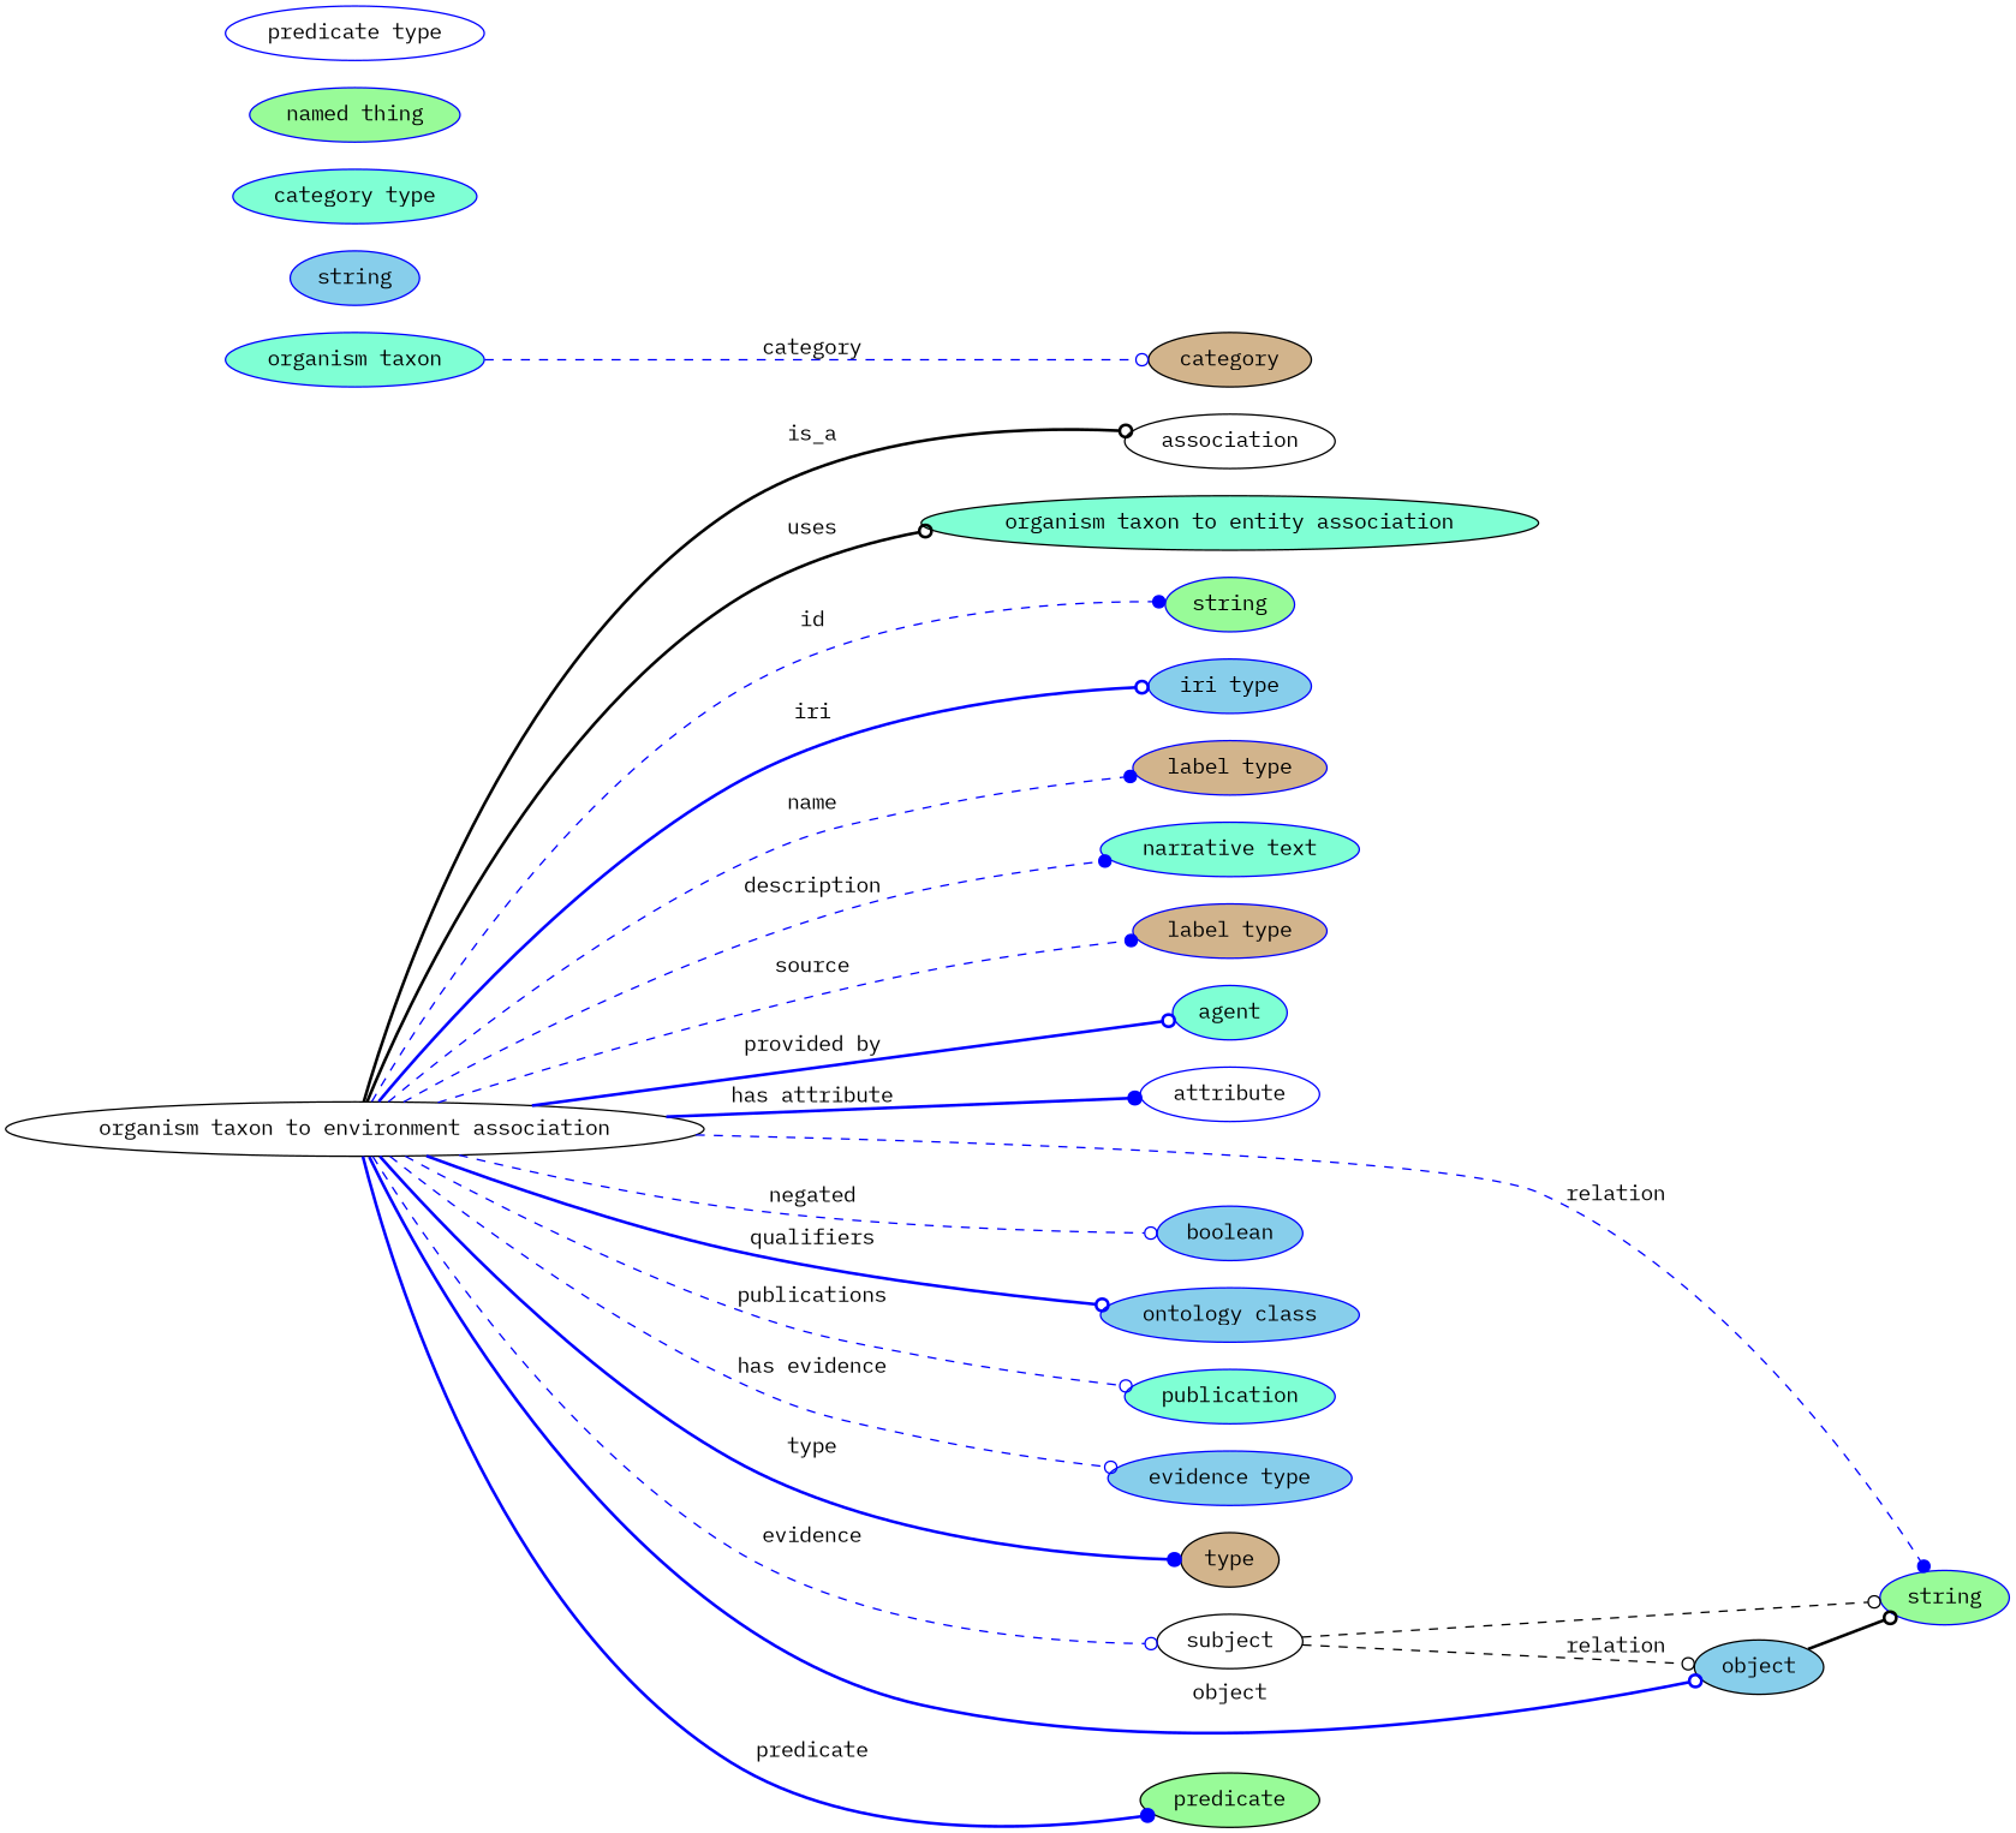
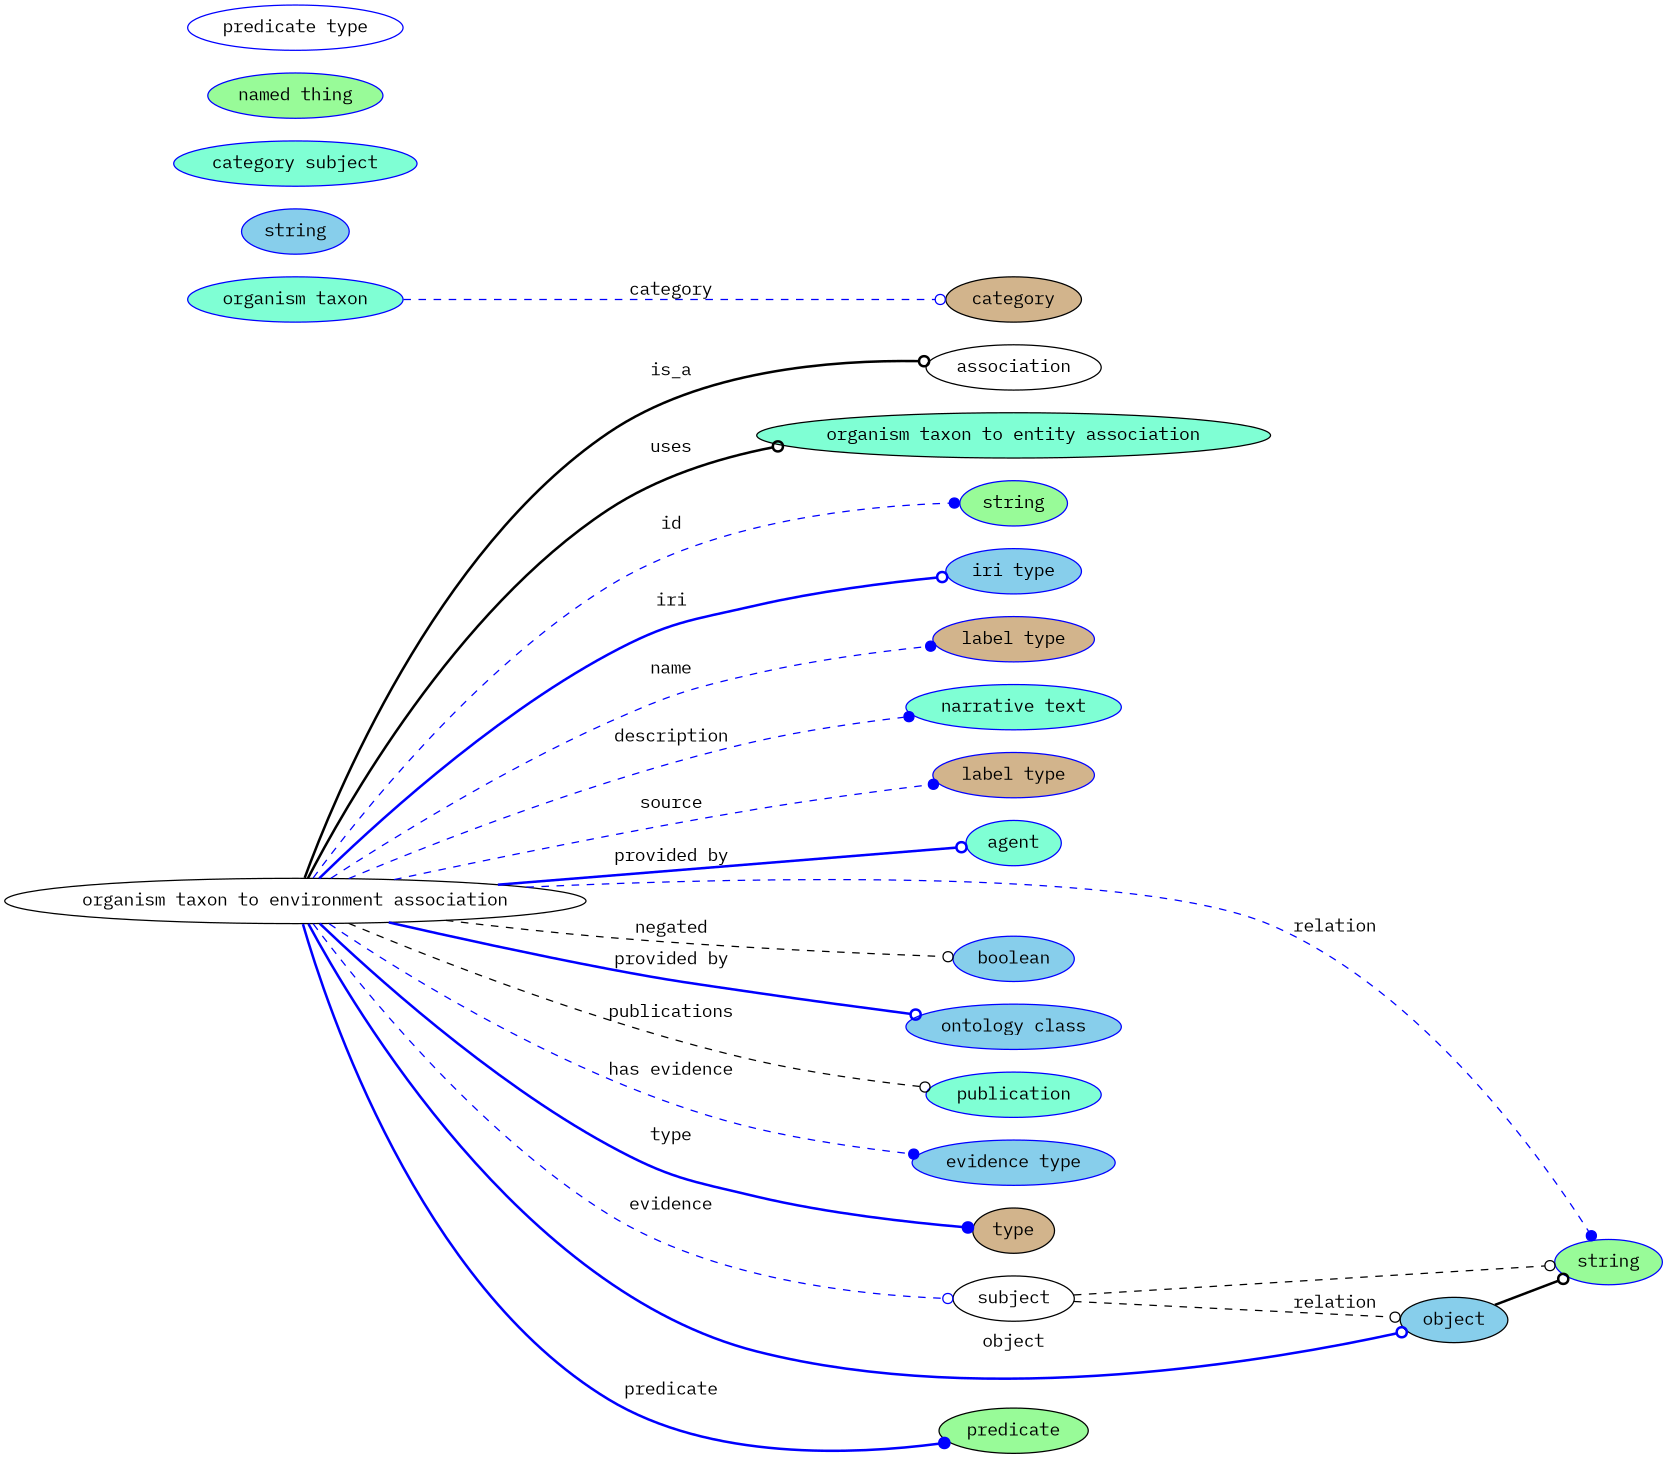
  digraph {
    fontname="IBM Plex Mono"
    rankdir=LR
    node [fillcolor=aquamarine fontname="IBM Plex Mono" style=filled color=blue]
    edge [arrowhead=odot fontname="IBM Plex Mono" style=dashed color=blue]
    n1 [fillcolor=white height=0.5 label="organism taxon to environment association" width=5.8856 color=""]
    association [fillcolor=white height=0.5 width=1.7332 color=""]
    "organism taxon to entity association" [height=0.5 width=5.0009 color=""]
    n4 [fillcolor=palegreen height=0.5 label=string width=1.0652]
    n5 [fillcolor=skyblue height=0.5 label="iri type" width=1.2277]
    n6 [fillcolor=tan height=0.5 label="label type" width=1.5707]
    n7 [height=0.5 label="narrative text" width=2.0943]
    n8 [fillcolor=tan height=0.5 label="label type" width=1.5707]
    n9 [height=0.5 label=agent width=1.0291]
-   n10 [fillcolor=white height=0.5 label=attribute width=1.4443]
    n11 [fillcolor=palegreen height=0.5 label=string width=1.0652]
    n12 [fillcolor=skyblue height=0.5 label=boolean width=1.2999]
    n13 [fillcolor=skyblue height=0.5 label="ontology class" width=2.1304]
    n14 [height=0.5 label=publication width=1.7332]
    n15 [fillcolor=skyblue height=0.5 label="evidence type" width=2.0943]
    type [fillcolor=tan height=0.5 width=0.86659 color=""]
    subject [fillcolor=white height=0.5 width=1.2277 color=""]
    object [fillcolor=skyblue height=0.5 width=1.0832 color=""]
    predicate [fillcolor=palegreen height=0.5 width=1.5165 color=""]
    category [fillcolor=tan height=0.5 width=1.4263 color=""]
    n21 [fillcolor=skyblue height=0.5 label=string width=1.0652]
-   n22 [height=0.5 label="category type" width=2.0762]
+   n22 [height=0.5 label="category subject" width=2.0762]
    n23 [height=0.5 label="organism taxon" width=2.3109]
    n24 [fillcolor=palegreen height=0.5 label="named thing" width=1.9318]
    n25 [fillcolor=white height=0.5 label="predicate type" width=2.1665]
    n1 -> association [label=is_a style=bold color=""]
    n1 -> "organism taxon to entity association" [label=uses style=bold color=""]
    n1 -> n4 [arrowhead=dot label=id]
    n1 -> n5 [label=iri style=bold]
    n1 -> n6 [arrowhead=dot label=name]
    n1 -> n7 [arrowhead=dot label=description]
    n1 -> n8 [arrowhead=dot label=source]
    n1 -> n9 [label="provided by" style=bold]
-   n1 -> n10 [arrowhead=dot label="has attribute" style=bold]
    n1 -> n11 [arrowhead=dot label=relation]
-   n1 -> n12 [label=negated]
-   n1 -> n13 [label=qualifiers style=bold]
-   n1 -> n14 [label=publications]
-   n1 -> n15 [label="has evidence"]
+   n1 -> n12 [color=black label=negated]
+   n1 -> n13 [label="provided by" style=bold]
+   n1 -> n14 [color=black label=publications]
+   n1 -> n15 [arrowhead=dot label="has evidence"]
    n1 -> type [arrowhead=dot label=type style=bold]
    n1 -> subject [label=evidence]
    n1 -> object [label=object style=bold]
    n1 -> predicate [arrowhead=dot label=predicate style=bold]
    subject -> n11 [color=""]
    subject -> object [label=relation color=""]
    object -> n11 [style=bold color=""]
    n23 -> category [label=category]
  }
